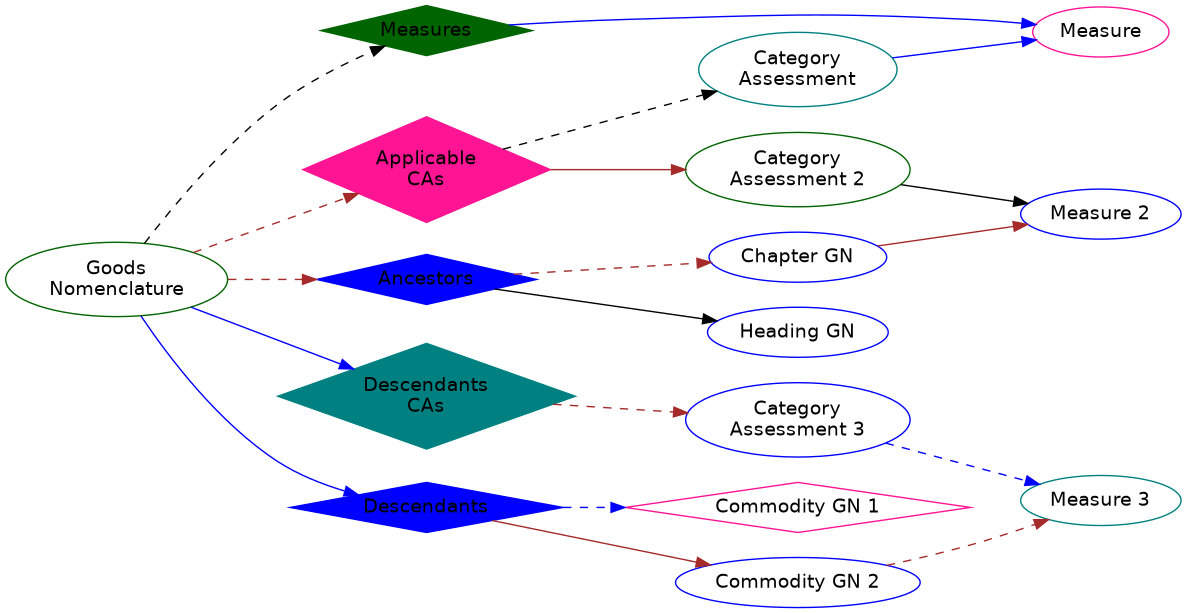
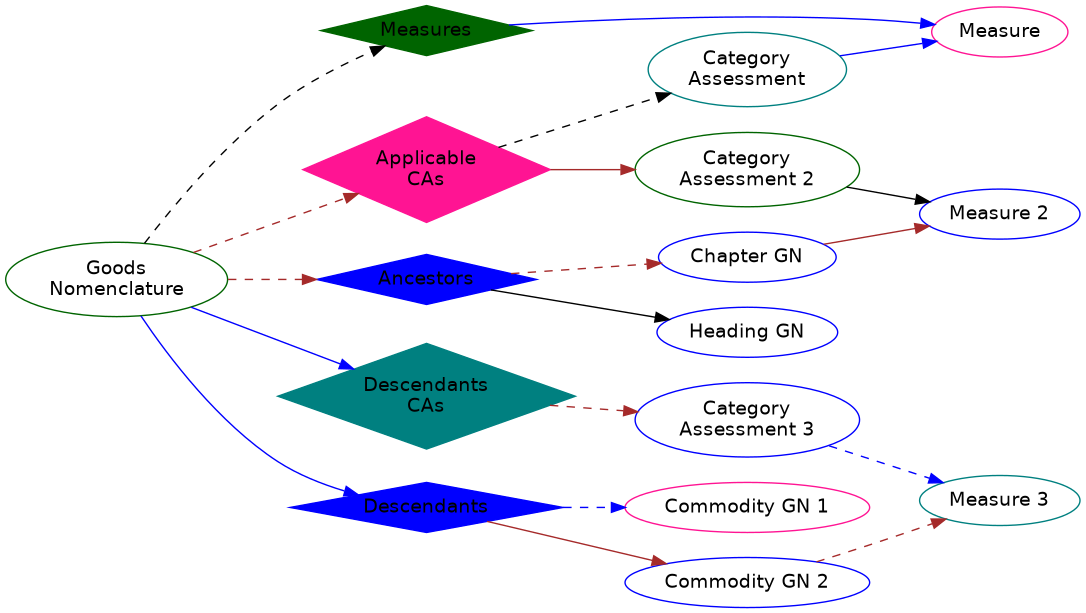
  digraph {
    fontname="DejaVu Sans"
    rankdir=LR
    node [color=blue fontname="DejaVu Sans" shape=ellipse style=unfilled]
    edge [fontname="DejaVu Sans" color=brown style=dashed]
    "Applicable\nCAs" [color=deeppink shape=diamond style=filled]
    "Category\nAssessment" [color=teal]
    "Category\nAssessment 2" [color=darkgreen]
    "Descendants\nCAs" [color=teal shape=diamond style=filled]
    "Category\nAssessment 3"
    Measures [color=darkgreen shape=diamond style=filled]
    Measure [color=deeppink]
    Ancestors [shape=diamond style=filled]
    "Chapter GN"
    "Heading GN"
    Descendants [shape=diamond style=filled]
-   "Commodity GN 1" [color=deeppink shape=diamond]
+   "Commodity GN 1" [color=deeppink]
    "Commodity GN 2"
    "Goods\nNomenclature" [color=darkgreen]
    "Measure 2"
    "Measure 3" [color=teal]
    "Applicable\nCAs" -> "Category\nAssessment" [color=black]
    "Applicable\nCAs" -> "Category\nAssessment 2" [style=solid]
    "Category\nAssessment" -> Measure [color=blue style=solid]
    "Category\nAssessment 2" -> "Measure 2" [color=black style=solid]
    "Descendants\nCAs" -> "Category\nAssessment 3"
    "Category\nAssessment 3" -> "Measure 3" [color=blue]
    Measures -> Measure [color=blue style=solid]
    Ancestors -> "Chapter GN"
    Ancestors -> "Heading GN" [color=black style=solid]
    "Chapter GN" -> "Measure 2" [style=solid]
    Descendants -> "Commodity GN 1" [color=blue]
    Descendants -> "Commodity GN 2" [style=solid]
    "Commodity GN 2" -> "Measure 3"
    "Goods\nNomenclature" -> "Applicable\nCAs"
    "Goods\nNomenclature" -> "Descendants\nCAs" [color=blue style=solid]
    "Goods\nNomenclature" -> Measures [color=black]
    "Goods\nNomenclature" -> Ancestors
    "Goods\nNomenclature" -> Descendants [color=blue style=solid]
  }
